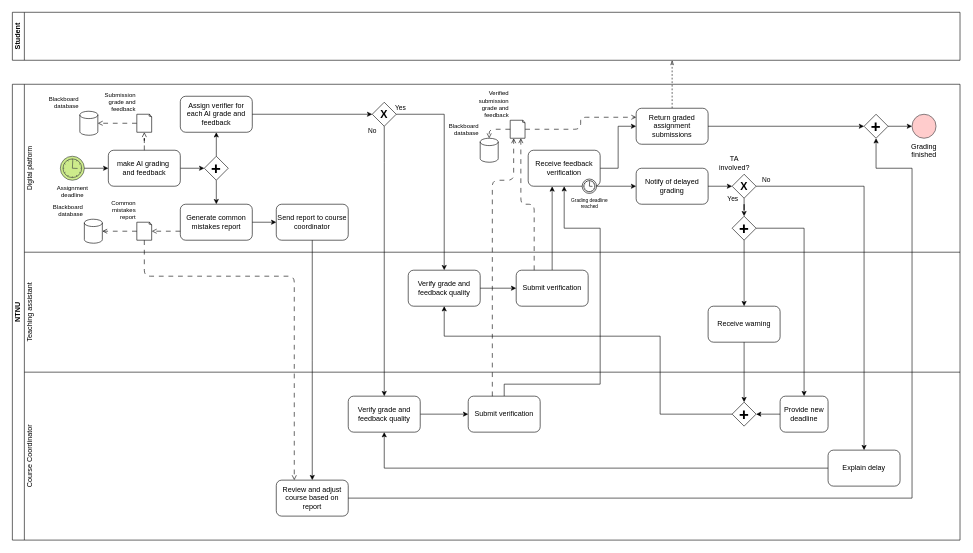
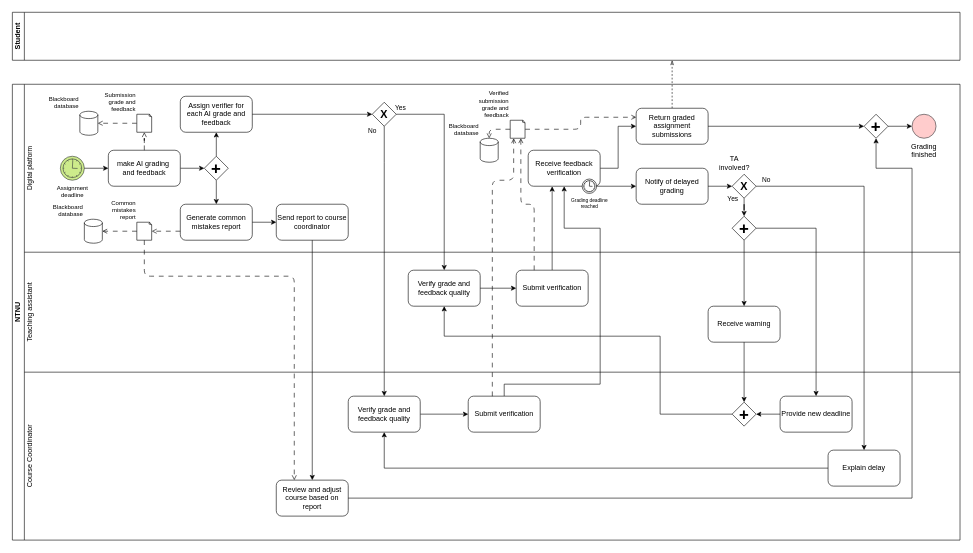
  <mxCell id="0" />
  <mxCell id="1" parent="0" />
  <mxCell id="2" value="Student" style="swimlane;horizontal=0;whiteSpace=wrap;html=1;startSize=20;" parent="1" vertex="1"><mxGeometry x="20" y="20" width="1580" height="80" as="geometry" /></mxCell>
  <mxCell id="3" value="Digital platform" style="swimlane;horizontal=0;whiteSpace=wrap;html=1;fontSize=11;startSize=20;strokeColor=none;fontStyle=0" parent="1" vertex="1"><mxGeometry x="40" y="140" width="1560" height="280" as="geometry" /></mxCell>
  <mxCell id="4" value="&lt;div style=&quot;font-size: 10px;&quot;&gt;Assignment&lt;/div&gt;&lt;div style=&quot;font-size: 10px;&quot;&gt;deadline&lt;br style=&quot;font-size: 10px;&quot;&gt;&lt;/div&gt;" style="points=[[0.145,0.145,0],[0.5,0,0],[0.855,0.145,0],[1,0.5,0],[0.855,0.855,0],[0.5,1,0],[0.145,0.855,0],[0,0.5,0]];shape=mxgraph.bpmn.event;html=1;verticalLabelPosition=bottom;labelBackgroundColor=none;verticalAlign=top;align=center;perimeter=ellipsePerimeter;outlineConnect=0;aspect=fixed;outline=standard;symbol=timer;fillColor=#cdeb8b;strokeColor=#36393d;fontSize=10;" parent="3" vertex="1"><mxGeometry x="60" y="120" width="40" height="40" as="geometry" /></mxCell>
  <mxCell id="5" style="edgeStyle=orthogonalEdgeStyle;rounded=0;orthogonalLoop=1;jettySize=auto;html=1;entryX=0;entryY=0.5;entryDx=0;entryDy=0;" parent="3" source="6" target="14" edge="1"><mxGeometry relative="1" as="geometry" /></mxCell>
  <mxCell id="6" value="make AI grading&amp;nbsp;&lt;div&gt;and feedback&lt;/div&gt;" style="rounded=1;whiteSpace=wrap;html=1;" parent="3" vertex="1"><mxGeometry x="140" y="110" width="120" height="60" as="geometry" /></mxCell>
  <mxCell id="7" value="" style="edgeStyle=orthogonalEdgeStyle;rounded=0;orthogonalLoop=1;jettySize=auto;html=1;exitX=1;exitY=0.5;exitDx=0;exitDy=0;exitPerimeter=0;" parent="3" source="4" target="6" edge="1"><mxGeometry relative="1" as="geometry"><mxPoint x="260" y="120" as="sourcePoint" /><mxPoint x="490" y="220" as="targetPoint" /><Array as="points" /></mxGeometry></mxCell>
  <mxCell id="8" style="edgeStyle=orthogonalEdgeStyle;rounded=0;orthogonalLoop=1;jettySize=auto;html=1;dashed=1;endArrow=openThin;endFill=0;exitX=0.5;exitY=0;exitDx=0;exitDy=0;" parent="3" source="17" edge="1"><mxGeometry relative="1" as="geometry"><mxPoint x="1080" y="-40" as="targetPoint" /></mxGeometry></mxCell>
  <mxCell id="9" value="Generate common mistakes report" style="rounded=1;whiteSpace=wrap;html=1;" parent="3" vertex="1"><mxGeometry x="260" y="200" width="120" height="60" as="geometry" /></mxCell>
  <mxCell id="10" value="" style="edgeStyle=orthogonalEdgeStyle;rounded=0;orthogonalLoop=1;jettySize=auto;html=1;exitX=0.5;exitY=1;exitDx=0;exitDy=0;entryX=0.5;entryY=0;entryDx=0;entryDy=0;" parent="3" source="14" target="9" edge="1"><mxGeometry relative="1" as="geometry"><mxPoint x="341" y="120" as="sourcePoint" /><mxPoint x="490" y="250" as="targetPoint" /><Array as="points" /></mxGeometry></mxCell>
  <mxCell id="11" value="Send report to course coordinator" style="rounded=1;whiteSpace=wrap;html=1;" parent="3" vertex="1"><mxGeometry x="420" y="200" width="120" height="60" as="geometry" /></mxCell>
  <mxCell id="12" value="" style="edgeStyle=orthogonalEdgeStyle;rounded=0;orthogonalLoop=1;jettySize=auto;html=1;" parent="3" source="9" target="11" edge="1"><mxGeometry relative="1" as="geometry"><mxPoint x="681" y="260" as="sourcePoint" /><mxPoint x="787" y="340" as="targetPoint" /></mxGeometry></mxCell>
  <mxCell id="13" value="" style="edgeStyle=orthogonalEdgeStyle;rounded=0;orthogonalLoop=1;jettySize=auto;html=1;" parent="3" source="14" target="15" edge="1"><mxGeometry relative="1" as="geometry" /></mxCell>
  <mxCell id="14" value="&lt;b&gt;&lt;font style=&quot;font-size: 28px;&quot;&gt;+&lt;/font&gt;&lt;/b&gt;" style="rhombus;whiteSpace=wrap;html=1;aspect=fixed;" parent="3" vertex="1"><mxGeometry x="300" y="120" width="40" height="40" as="geometry" /></mxCell>
  <mxCell id="15" value="Assign verifier for each AI grade and feedback" style="rounded=1;whiteSpace=wrap;html=1;" parent="3" vertex="1"><mxGeometry x="260" y="20" width="120" height="60" as="geometry" /></mxCell>
  <mxCell id="16" style="edgeStyle=orthogonalEdgeStyle;rounded=0;orthogonalLoop=1;jettySize=auto;html=1;entryX=0;entryY=0.5;entryDx=0;entryDy=0;" parent="3" source="19" target="17" edge="1"><mxGeometry relative="1" as="geometry" /></mxCell>
  <mxCell id="17" value="Return graded assignment submissions" style="rounded=1;whiteSpace=wrap;html=1;" parent="3" vertex="1"><mxGeometry x="1020" y="40" width="120" height="60" as="geometry" /></mxCell>
  <mxCell id="18" value="" style="group" parent="3" vertex="1" connectable="0"><mxGeometry x="840" y="110" width="120" height="72" as="geometry" /></mxCell>
  <mxCell id="19" value="Receive feedback verification" style="rounded=1;whiteSpace=wrap;html=1;" parent="18" vertex="1"><mxGeometry width="120" height="60" as="geometry" /></mxCell>
  <mxCell id="20" value="&lt;div style=&quot;font-size: 8px;&quot;&gt;Grading deadline&lt;/div&gt;&lt;div style=&quot;font-size: 8px;&quot;&gt;reached&lt;br style=&quot;font-size: 8px;&quot;&gt;&lt;/div&gt;" style="points=[[0.145,0.145,0],[0.5,0,0],[0.855,0.145,0],[1,0.5,0],[0.855,0.855,0],[0.5,1,0],[0.145,0.855,0],[0,0.5,0]];shape=mxgraph.bpmn.event;html=1;verticalLabelPosition=bottom;labelBackgroundColor=none;verticalAlign=top;align=center;perimeter=ellipsePerimeter;outlineConnect=0;aspect=fixed;outline=standard;symbol=timer;fontSize=8;" parent="18" vertex="1"><mxGeometry x="90" y="48" width="24" height="24" as="geometry" /></mxCell>
  <mxCell id="21" value="Common mistakes report" style="whiteSpace=wrap;html=1;shape=mxgraph.basic.document;labelPosition=left;verticalLabelPosition=top;align=right;verticalAlign=bottom;fontSize=10;" parent="3" vertex="1"><mxGeometry x="187.5" y="230" width="25" height="30" as="geometry" /></mxCell>
  <mxCell id="22" style="rounded=1;orthogonalLoop=1;jettySize=auto;html=1;dashed=1;dashPattern=8 8;endArrow=open;endFill=0;edgeStyle=orthogonalEdgeStyle;curved=0;exitX=0;exitY=0.75;exitDx=0;exitDy=0;" parent="3" source="9" target="21" edge="1"><mxGeometry relative="1" as="geometry"><Array as="points"><mxPoint x="240" y="245" /><mxPoint x="240" y="245" /></Array></mxGeometry></mxCell>
  <mxCell id="23" value="Blackboard database" style="shape=cylinder3;whiteSpace=wrap;html=1;boundedLbl=1;backgroundOutline=1;size=6.111;aspect=fixed;labelPosition=left;verticalLabelPosition=top;align=right;verticalAlign=bottom;fontSize=10;" parent="3" vertex="1"><mxGeometry x="100" y="225" width="30" height="40" as="geometry" /></mxCell>
  <mxCell id="24" style="edgeStyle=orthogonalEdgeStyle;rounded=1;orthogonalLoop=1;jettySize=auto;html=1;entryX=1;entryY=0.5;entryDx=0;entryDy=0;entryPerimeter=0;dashed=1;dashPattern=8 8;endArrow=open;endFill=0;curved=0;" parent="3" source="21" target="23" edge="1"><mxGeometry relative="1" as="geometry" /></mxCell>
  <mxCell id="25" value="" style="edgeStyle=orthogonalEdgeStyle;rounded=0;orthogonalLoop=1;jettySize=auto;html=1;exitX=0;exitY=0.5;exitDx=0;exitDy=0;exitPerimeter=0;dashed=1;dashPattern=8 8;endArrow=open;endFill=0;" parent="3" source="26" target="28" edge="1"><mxGeometry relative="1" as="geometry" /></mxCell>
  <mxCell id="26" value="&lt;font style=&quot;font-size: 10px;&quot;&gt;Submission grade and feedback&lt;/font&gt;" style="whiteSpace=wrap;html=1;shape=mxgraph.basic.document;labelPosition=left;verticalLabelPosition=top;align=right;verticalAlign=bottom;fontSize=10;" parent="3" vertex="1"><mxGeometry x="187.5" y="50" width="25" height="30" as="geometry" /></mxCell>
  <mxCell id="27" style="edgeStyle=orthogonalEdgeStyle;rounded=0;orthogonalLoop=1;jettySize=auto;html=1;entryX=0.5;entryY=1;entryDx=0;entryDy=0;entryPerimeter=0;dashed=1;dashPattern=8 8;endArrow=open;endFill=0;" parent="3" source="6" target="26" edge="1"><mxGeometry relative="1" as="geometry" /></mxCell>
  <mxCell id="28" value="Blackboard database" style="shape=cylinder3;whiteSpace=wrap;html=1;boundedLbl=1;backgroundOutline=1;size=6.111;aspect=fixed;labelPosition=left;verticalLabelPosition=top;align=right;verticalAlign=bottom;fontSize=10;" parent="3" vertex="1"><mxGeometry x="92.5" y="45" width="30" height="40" as="geometry" /></mxCell>
  <mxCell id="29" value="&lt;div&gt;&lt;span style=&quot;font-weight: normal;&quot;&gt;Teaching assistant&lt;/span&gt;&lt;/div&gt;" style="swimlane;horizontal=0;whiteSpace=wrap;html=1;startSize=20;strokeColor=none;" parent="1" vertex="1"><mxGeometry x="40" y="420" width="1560" height="200" as="geometry" /></mxCell>
  <mxCell id="30" value="&lt;span style=&quot;font-weight: normal;&quot;&gt;Course Coordinator&lt;/span&gt;" style="swimlane;horizontal=0;whiteSpace=wrap;html=1;startSize=20;strokeColor=none;" parent="1" vertex="1"><mxGeometry x="40" y="620" width="1560" height="280" as="geometry" /></mxCell>
  <mxCell id="31" style="edgeStyle=orthogonalEdgeStyle;rounded=0;orthogonalLoop=1;jettySize=auto;html=1;entryX=0.5;entryY=1;entryDx=0;entryDy=0;exitX=0.5;exitY=0;exitDx=0;exitDy=0;endArrow=classic;endFill=1;" parent="1" source="50" target="19" edge="1"><mxGeometry relative="1" as="geometry"><Array as="points"><mxPoint x="840" y="660" /><mxPoint x="840" y="640" /><mxPoint x="1000" y="640" /><mxPoint x="1000" y="380" /><mxPoint x="940" y="380" /></Array></mxGeometry></mxCell>
  <mxCell id="32" style="edgeStyle=orthogonalEdgeStyle;rounded=0;orthogonalLoop=1;jettySize=auto;html=1;entryX=0.5;entryY=0;entryDx=0;entryDy=0;endArrow=classic;endFill=1;" parent="1" source="11" target="52" edge="1"><mxGeometry relative="1" as="geometry"><Array as="points"><mxPoint x="520" y="600" /><mxPoint x="520" y="600" /></Array></mxGeometry></mxCell>
  <mxCell id="33" style="edgeStyle=orthogonalEdgeStyle;rounded=0;orthogonalLoop=1;jettySize=auto;html=1;entryX=0.333;entryY=1.005;entryDx=0;entryDy=0;endArrow=classic;endFill=1;entryPerimeter=0;curved=0;" parent="1" source="46" target="19" edge="1"><mxGeometry relative="1" as="geometry" /></mxCell>
  <mxCell id="34" style="rounded=1;orthogonalLoop=1;jettySize=auto;html=1;entryX=0.25;entryY=0;entryDx=0;entryDy=0;dashed=1;dashPattern=8 8;endArrow=open;endFill=0;exitX=0.5;exitY=1;exitDx=0;exitDy=0;exitPerimeter=0;edgeStyle=orthogonalEdgeStyle;curved=0;" parent="1" source="21" target="52" edge="1"><mxGeometry relative="1" as="geometry"><mxPoint x="230" y="580" as="sourcePoint" /><mxPoint x="345.858" y="775.858" as="targetPoint" /><Array as="points"><mxPoint x="240" y="460" /><mxPoint x="490" y="460" /></Array></mxGeometry></mxCell>
  <mxCell id="35" value="NTNU" style="swimlane;horizontal=0;whiteSpace=wrap;html=1;startSize=20;" parent="1" vertex="1"><mxGeometry x="20" y="140" width="1580" height="760" as="geometry" /></mxCell>
  <mxCell id="36" value="Notify  of delayed grading" style="rounded=1;whiteSpace=wrap;html=1;" parent="35" vertex="1"><mxGeometry x="1040" y="140" width="120" height="60" as="geometry" /></mxCell>
  <mxCell id="37" value="&lt;font size=&quot;1&quot;&gt;&lt;b style=&quot;font-size: 18px;&quot;&gt;X&lt;/b&gt;&lt;/font&gt;" style="rhombus;whiteSpace=wrap;html=1;aspect=fixed;labelPosition=center;verticalLabelPosition=middle;align=center;verticalAlign=middle;" parent="35" vertex="1"><mxGeometry x="1200" y="150" width="40" height="40" as="geometry" /></mxCell>
  <mxCell id="38" value="" style="edgeStyle=orthogonalEdgeStyle;rounded=0;orthogonalLoop=1;jettySize=auto;html=1;" parent="35" source="36" target="37" edge="1"><mxGeometry relative="1" as="geometry" /></mxCell>
  <mxCell id="39" value="TA involved?" style="text;strokeColor=none;align=center;fillColor=none;html=1;verticalAlign=middle;whiteSpace=wrap;rounded=0;" parent="35" vertex="1"><mxGeometry x="1174" y="117" width="60" height="30" as="geometry" /></mxCell>
  <mxCell id="40" value="Receive warning" style="rounded=1;whiteSpace=wrap;html=1;" parent="35" vertex="1"><mxGeometry x="1160" y="370" width="120" height="60" as="geometry" /></mxCell>
  <mxCell id="41" value="&lt;b style=&quot;font-size: 28px;&quot;&gt;&lt;font style=&quot;font-size: 28px;&quot;&gt;+&lt;/font&gt;&lt;/b&gt;" style="rhombus;whiteSpace=wrap;html=1;aspect=fixed;labelPosition=center;verticalLabelPosition=middle;align=center;verticalAlign=middle;fontSize=28;" parent="35" vertex="1"><mxGeometry x="1200" y="220" width="40" height="40" as="geometry" /></mxCell>
  <mxCell id="42" value="" style="edgeStyle=orthogonalEdgeStyle;rounded=0;orthogonalLoop=1;jettySize=auto;html=1;entryX=0.5;entryY=0;entryDx=0;entryDy=0;endArrow=classic;endFill=1;exitX=0.5;exitY=1;exitDx=0;exitDy=0;" parent="35" source="41" target="40" edge="1"><mxGeometry x="-1" y="95" relative="1" as="geometry"><mxPoint x="-65" y="-90" as="offset" /></mxGeometry></mxCell>
  <mxCell id="43" value="" style="edgeStyle=orthogonalEdgeStyle;rounded=0;orthogonalLoop=1;jettySize=auto;html=1;endArrow=classic;endFill=1;" parent="35" source="37" target="41" edge="1"><mxGeometry relative="1" as="geometry" /></mxCell>
  <mxCell id="44" value="Yes" style="edgeLabel;html=1;align=center;verticalAlign=middle;resizable=0;points=[];" parent="43" vertex="1" connectable="0"><mxGeometry x="-0.441" y="-1" relative="1" as="geometry"><mxPoint x="-19" y="-14" as="offset" /></mxGeometry></mxCell>
  <mxCell id="45" value="" style="edgeStyle=orthogonalEdgeStyle;rounded=0;orthogonalLoop=1;jettySize=auto;html=1;" parent="35" source="49" target="50" edge="1"><mxGeometry relative="1" as="geometry" /></mxCell>
  <mxCell id="46" value="Submit verification" style="rounded=1;whiteSpace=wrap;html=1;" parent="35" vertex="1"><mxGeometry x="840" y="310" width="120" height="60" as="geometry" /></mxCell>
  <mxCell id="47" value="Verify grade and feedback quality" style="rounded=1;whiteSpace=wrap;html=1;fillStyle=solid;" parent="35" vertex="1"><mxGeometry x="660" y="310" width="120" height="60" as="geometry" /></mxCell>
  <mxCell id="48" value="" style="edgeStyle=orthogonalEdgeStyle;rounded=0;orthogonalLoop=1;jettySize=auto;html=1;" parent="35" source="47" target="46" edge="1"><mxGeometry relative="1" as="geometry" /></mxCell>
  <mxCell id="49" value="Verify grade and feedback quality" style="rounded=1;whiteSpace=wrap;html=1;" parent="35" vertex="1"><mxGeometry x="560" y="520" width="120" height="60" as="geometry" /></mxCell>
  <mxCell id="50" value="Submit verification" style="rounded=1;whiteSpace=wrap;html=1;" parent="35" vertex="1"><mxGeometry x="760" y="520" width="120" height="60" as="geometry" /></mxCell>
  <mxCell id="51" value="Blackboard database" style="shape=cylinder3;whiteSpace=wrap;html=1;boundedLbl=1;backgroundOutline=1;size=6.111;aspect=fixed;labelPosition=left;verticalLabelPosition=top;align=right;verticalAlign=bottom;fontSize=10;" parent="35" vertex="1"><mxGeometry x="780" y="90" width="30" height="40" as="geometry" /></mxCell>
  <mxCell id="52" value="Review and adjust course based on report" style="rounded=1;whiteSpace=wrap;html=1;" parent="35" vertex="1"><mxGeometry x="440" y="660" width="120" height="60" as="geometry" /></mxCell>
  <mxCell id="53" value="" style="edgeStyle=orthogonalEdgeStyle;rounded=0;orthogonalLoop=1;jettySize=auto;html=1;entryX=0.5;entryY=1;entryDx=0;entryDy=0;" parent="35" source="52" target="66" edge="1"><mxGeometry relative="1" as="geometry"><mxPoint x="600" y="690" as="targetPoint" /><Array as="points"><mxPoint x="1500" y="690" /><mxPoint x="1500" y="140" /><mxPoint x="1440" y="140" /></Array></mxGeometry></mxCell>
  <mxCell id="54" value="&lt;font style=&quot;font-size: 10px;&quot;&gt;Verified submission grade and feedback&lt;/font&gt;" style="whiteSpace=wrap;html=1;shape=mxgraph.basic.document;labelPosition=left;verticalLabelPosition=top;align=right;verticalAlign=bottom;fontSize=10;" parent="35" vertex="1"><mxGeometry x="830" y="60" width="25" height="30" as="geometry" /></mxCell>
  <mxCell id="55" style="rounded=1;orthogonalLoop=1;jettySize=auto;html=1;dashed=1;dashPattern=8 8;endArrow=open;endFill=0;entryX=0.232;entryY=1.004;entryDx=0;entryDy=0;entryPerimeter=0;exitX=0.335;exitY=0.002;exitDx=0;exitDy=0;exitPerimeter=0;edgeStyle=orthogonalEdgeStyle;curved=0;" parent="35" source="50" target="54" edge="1"><mxGeometry relative="1" as="geometry"><mxPoint x="640" y="60" as="targetPoint" /><mxPoint x="750" y="560" as="sourcePoint" /><Array as="points"><mxPoint x="800" y="160" /><mxPoint x="836" y="160" /></Array></mxGeometry></mxCell>
  <mxCell id="56" style="rounded=1;orthogonalLoop=1;jettySize=auto;html=1;entryX=0.71;entryY=1;entryDx=0;entryDy=0;entryPerimeter=0;dashed=1;endArrow=open;endFill=0;exitX=0.25;exitY=0;exitDx=0;exitDy=0;dashPattern=8 8;edgeStyle=orthogonalEdgeStyle;curved=0;" parent="35" source="46" target="54" edge="1"><mxGeometry relative="1" as="geometry" /></mxCell>
  <mxCell id="57" style="rounded=1;orthogonalLoop=1;jettySize=auto;html=1;entryX=0.5;entryY=0;entryDx=0;entryDy=0;entryPerimeter=0;dashed=1;endArrow=open;endFill=0;exitX=0;exitY=0.5;exitDx=0;exitDy=0;exitPerimeter=0;dashPattern=8 8;edgeStyle=orthogonalEdgeStyle;curved=0;" parent="35" source="54" target="51" edge="1"><mxGeometry relative="1" as="geometry"><mxPoint x="910" y="305" as="sourcePoint" /><mxPoint x="843" y="150" as="targetPoint" /></mxGeometry></mxCell>
  <mxCell id="58" value="Explain delay" style="rounded=1;whiteSpace=wrap;html=1;" parent="35" vertex="1"><mxGeometry x="1360" y="610" width="120" height="60" as="geometry" /></mxCell>
  <mxCell id="59" value="No" style="edgeStyle=orthogonalEdgeStyle;rounded=0;orthogonalLoop=1;jettySize=auto;html=1;entryX=0.5;entryY=0;entryDx=0;entryDy=0;endArrow=classic;endFill=1;" parent="35" source="37" target="58" edge="1"><mxGeometry x="-0.944" y="10" relative="1" as="geometry"><mxPoint as="offset" /></mxGeometry></mxCell>
  <mxCell id="60" style="edgeStyle=orthogonalEdgeStyle;rounded=0;orthogonalLoop=1;jettySize=auto;html=1;entryX=0.5;entryY=1;entryDx=0;entryDy=0;exitX=0;exitY=0.5;exitDx=0;exitDy=0;" parent="35" source="58" target="49" edge="1"><mxGeometry relative="1" as="geometry"><mxPoint x="1320" y="700" as="sourcePoint" /><Array as="points"><mxPoint x="620" y="640" /></Array></mxGeometry></mxCell>
  <mxCell id="61" value="&lt;b&gt;&lt;font style=&quot;font-size: 18px;&quot;&gt;X&lt;/font&gt;&lt;/b&gt;" style="rhombus;whiteSpace=wrap;html=1;aspect=fixed;" parent="35" vertex="1"><mxGeometry x="600" y="30" width="40" height="40" as="geometry" /></mxCell>
  <mxCell id="62" value="No" style="edgeStyle=orthogonalEdgeStyle;rounded=0;orthogonalLoop=1;jettySize=auto;html=1;exitX=0.5;exitY=1;exitDx=0;exitDy=0;endArrow=classic;endFill=1;entryX=0.5;entryY=0;entryDx=0;entryDy=0;" parent="35" source="61" target="49" edge="1"><mxGeometry x="-0.971" y="-20" relative="1" as="geometry"><Array as="points"><mxPoint x="620" y="130" /><mxPoint x="620" y="130" /></Array><mxPoint as="offset" /><mxPoint x="580" y="520" as="targetPoint" /></mxGeometry></mxCell>
  <mxCell id="63" value="Yes" style="edgeStyle=orthogonalEdgeStyle;rounded=0;orthogonalLoop=1;jettySize=auto;html=1;entryX=0.5;entryY=0;entryDx=0;entryDy=0;endArrow=classic;endFill=1;" parent="35" source="61" target="47" edge="1"><mxGeometry x="-0.956" y="10" relative="1" as="geometry"><mxPoint x="640" y="320" as="targetPoint" /><mxPoint as="offset" /></mxGeometry></mxCell>
  <mxCell id="64" value="Grading finished" style="ellipse;whiteSpace=wrap;html=1;aspect=fixed;fillColor=#ffcccc;strokeColor=#36393d;labelPosition=center;verticalLabelPosition=bottom;align=center;verticalAlign=top;" parent="35" vertex="1"><mxGeometry x="1500" y="50" width="40" height="40" as="geometry" /></mxCell>
  <mxCell id="65" value="" style="edgeStyle=orthogonalEdgeStyle;rounded=0;orthogonalLoop=1;jettySize=auto;html=1;" parent="35" source="66" target="64" edge="1"><mxGeometry relative="1" as="geometry" /></mxCell>
  <mxCell id="66" value="&lt;b style=&quot;font-size: 28px;&quot;&gt;&lt;font style=&quot;font-size: 28px;&quot;&gt;+&lt;/font&gt;&lt;/b&gt;" style="rhombus;whiteSpace=wrap;html=1;aspect=fixed;labelPosition=center;verticalLabelPosition=middle;align=center;verticalAlign=middle;fontSize=28;" parent="35" vertex="1"><mxGeometry x="1420" y="50" width="40" height="40" as="geometry" /></mxCell>
- <mxCell id="67" value="Provide new deadline" style="rounded=1;whiteSpace=wrap;html=1;" parent="35" vertex="1"><mxGeometry x="1280" y="520" width="80" height="60" as="geometry" /></mxCell>
+ <mxCell id="67" value="Provide new deadline" style="rounded=1;whiteSpace=wrap;html=1;" parent="35" vertex="1"><mxGeometry x="1280" y="520" width="120" height="60" as="geometry" /></mxCell>
  <mxCell id="68" style="edgeStyle=orthogonalEdgeStyle;rounded=0;orthogonalLoop=1;jettySize=auto;html=1;entryX=0.5;entryY=0;entryDx=0;entryDy=0;endArrow=classic;endFill=1;" parent="35" source="41" target="67" edge="1"><mxGeometry relative="1" as="geometry" /></mxCell>
  <mxCell id="69" value="&lt;b style=&quot;font-size: 28px;&quot;&gt;+&lt;/b&gt;" style="rhombus;whiteSpace=wrap;html=1;aspect=fixed;fontSize=28;" parent="35" vertex="1"><mxGeometry x="1200" y="530" width="40" height="40" as="geometry" /></mxCell>
  <mxCell id="70" style="edgeStyle=orthogonalEdgeStyle;rounded=0;orthogonalLoop=1;jettySize=auto;html=1;entryX=0.5;entryY=0;entryDx=0;entryDy=0;endArrow=classic;endFill=1;" parent="35" source="40" target="69" edge="1"><mxGeometry relative="1" as="geometry" /></mxCell>
  <mxCell id="71" style="edgeStyle=orthogonalEdgeStyle;rounded=0;orthogonalLoop=1;jettySize=auto;html=1;entryX=0.5;entryY=1;entryDx=0;entryDy=0;curved=0;" parent="35" source="69" target="47" edge="1"><mxGeometry relative="1" as="geometry"><Array as="points"><mxPoint x="1080" y="550" /><mxPoint x="1080" y="420" /><mxPoint x="720" y="420" /></Array></mxGeometry></mxCell>
  <mxCell id="72" style="edgeStyle=orthogonalEdgeStyle;rounded=0;orthogonalLoop=1;jettySize=auto;html=1;entryX=1;entryY=0.5;entryDx=0;entryDy=0;" parent="35" source="67" target="69" edge="1"><mxGeometry relative="1" as="geometry" /></mxCell>
  <mxCell id="73" style="edgeStyle=orthogonalEdgeStyle;rounded=0;orthogonalLoop=1;jettySize=auto;html=1;entryX=0;entryY=0.5;entryDx=0;entryDy=0;" parent="1" source="20" target="36" edge="1"><mxGeometry relative="1" as="geometry" /></mxCell>
  <mxCell id="74" style="rounded=1;orthogonalLoop=1;jettySize=auto;html=1;entryX=0;entryY=0.25;entryDx=0;entryDy=0;dashed=1;endArrow=open;endFill=0;dashPattern=8 8;edgeStyle=orthogonalEdgeStyle;curved=0;" parent="1" source="54" target="17" edge="1"><mxGeometry relative="1" as="geometry" /></mxCell>
  <mxCell id="75" value="" style="endArrow=none;html=1;rounded=0;entryX=0;entryY=0;entryDx=0;entryDy=0;" parent="1" target="30" edge="1"><mxGeometry width="50" height="50" relative="1" as="geometry"><mxPoint x="1600" y="620" as="sourcePoint" /><mxPoint x="20" y="630" as="targetPoint" /></mxGeometry></mxCell>
  <mxCell id="76" value="" style="endArrow=none;html=1;rounded=0;entryX=0;entryY=1;entryDx=0;entryDy=0;" parent="1" target="3" edge="1"><mxGeometry width="50" height="50" relative="1" as="geometry"><mxPoint x="1600" y="420" as="sourcePoint" /><mxPoint x="600" y="640" as="targetPoint" /></mxGeometry></mxCell>
  <mxCell id="77" value="" style="edgeStyle=orthogonalEdgeStyle;rounded=0;orthogonalLoop=1;jettySize=auto;html=1;" parent="1" source="15" target="61" edge="1"><mxGeometry relative="1" as="geometry" /></mxCell>
  <mxCell id="78" value="" style="edgeStyle=orthogonalEdgeStyle;rounded=0;orthogonalLoop=1;jettySize=auto;html=1;" parent="1" source="17" target="66" edge="1"><mxGeometry relative="1" as="geometry" /></mxCell>
